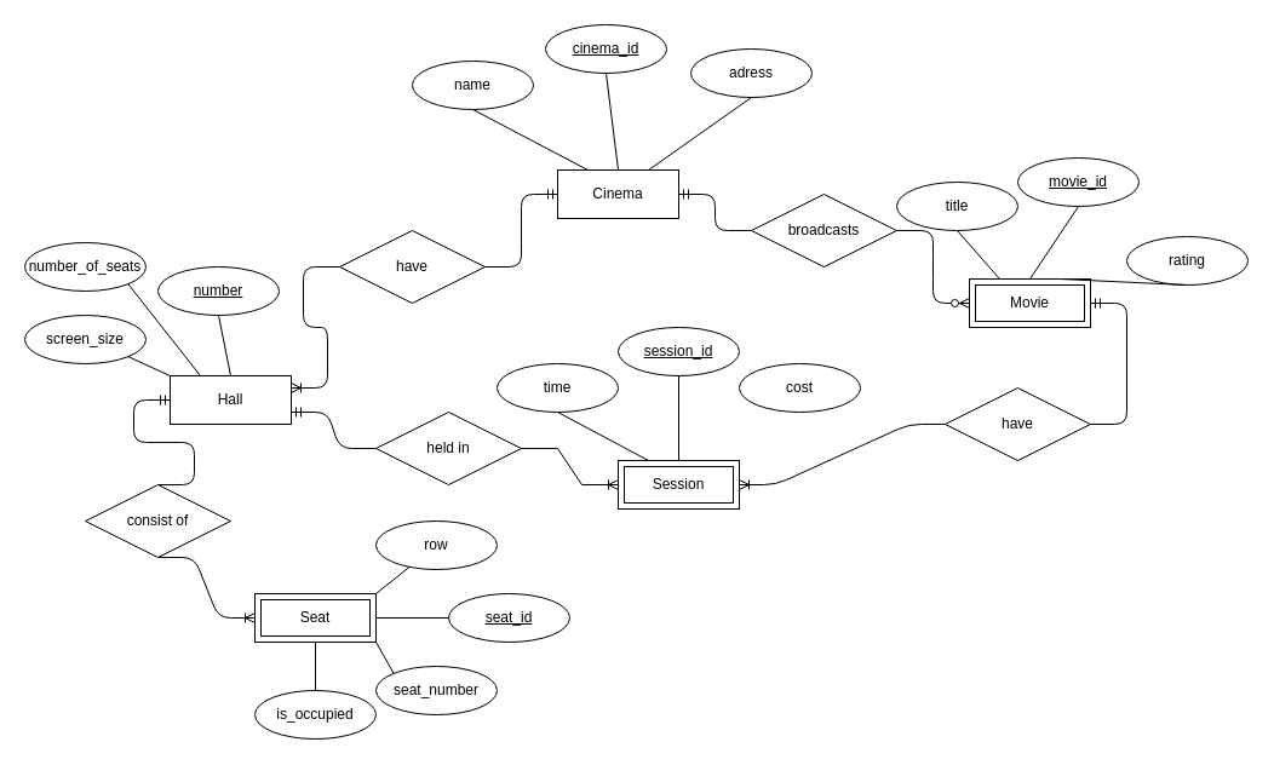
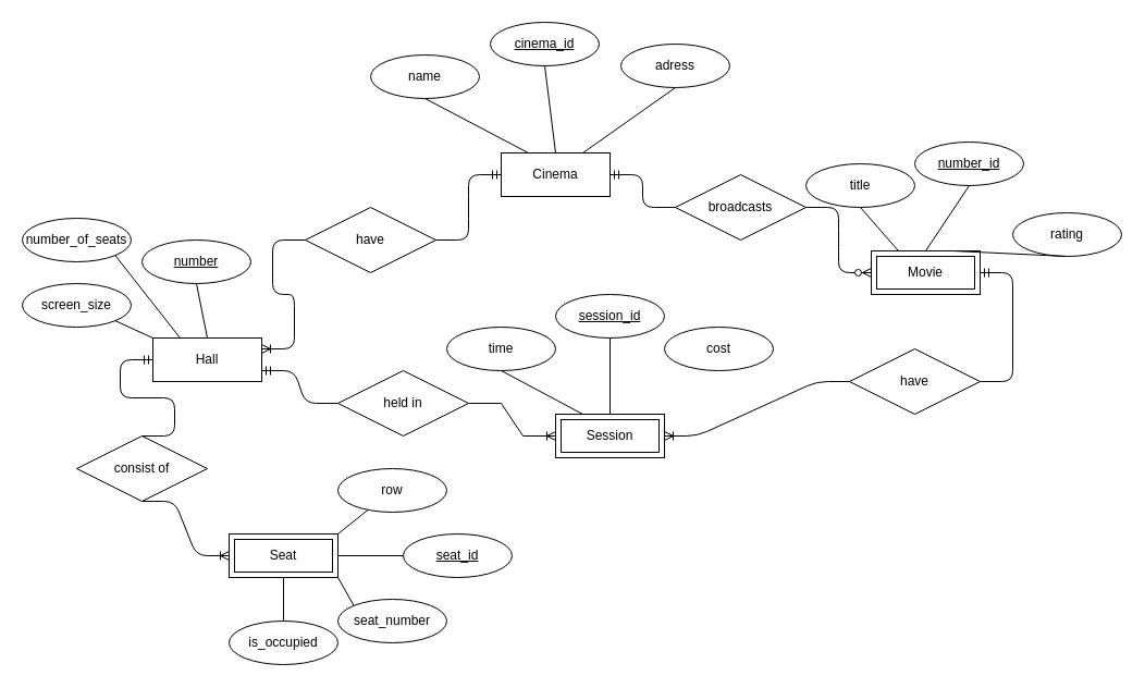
  <mxCell id="0" />
  <mxCell id="1" parent="0" />
  <mxCell id="2" value="Hall" style="whiteSpace=wrap;html=1;align=center;" parent="1" vertex="1"><mxGeometry x="140" y="310" width="100" height="40" as="geometry" /></mxCell>
  <mxCell id="3" value="Seat" style="shape=ext;margin=3;double=1;whiteSpace=wrap;html=1;align=center;" parent="1" vertex="1"><mxGeometry x="210" y="490" width="100" height="40" as="geometry" /></mxCell>
  <mxCell id="4" value="Session" style="shape=ext;margin=3;double=1;whiteSpace=wrap;html=1;align=center;" parent="1" vertex="1"><mxGeometry x="510" y="380" width="100" height="40" as="geometry" /></mxCell>
  <mxCell id="5" value="Cinema" style="whiteSpace=wrap;html=1;align=center;" parent="1" vertex="1"><mxGeometry x="460" y="140" width="100" height="40" as="geometry" /></mxCell>
  <mxCell id="6" value="Movie" style="shape=ext;margin=3;double=1;whiteSpace=wrap;html=1;align=center;" parent="1" vertex="1"><mxGeometry x="800" y="230" width="100" height="40" as="geometry" /></mxCell>
  <mxCell id="7" value="have" style="shape=rhombus;perimeter=rhombusPerimeter;whiteSpace=wrap;html=1;align=center;" parent="1" vertex="1"><mxGeometry x="280" y="190" width="120" height="60" as="geometry" /></mxCell>
  <mxCell id="8" value="" style="edgeStyle=entityRelationEdgeStyle;fontSize=12;html=1;endArrow=ERmandOne;entryX=0;entryY=0.5;entryDx=0;entryDy=0;exitX=1;exitY=0.5;exitDx=0;exitDy=0;" parent="1" source="7" target="5" edge="1"><mxGeometry width="100" height="100" relative="1" as="geometry"><mxPoint x="350" y="310" as="sourcePoint" /><mxPoint x="450" y="210" as="targetPoint" /></mxGeometry></mxCell>
  <mxCell id="9" value="" style="edgeStyle=entityRelationEdgeStyle;fontSize=12;html=1;endArrow=ERoneToMany;exitX=0;exitY=0.5;exitDx=0;exitDy=0;entryX=1;entryY=0.25;entryDx=0;entryDy=0;" parent="1" source="7" target="2" edge="1"><mxGeometry width="100" height="100" relative="1" as="geometry"><mxPoint x="530" y="440" as="sourcePoint" /><mxPoint x="630" y="340" as="targetPoint" /></mxGeometry></mxCell>
  <mxCell id="10" value="consist of" style="shape=rhombus;perimeter=rhombusPerimeter;whiteSpace=wrap;html=1;align=center;" parent="1" vertex="1"><mxGeometry x="70" y="400" width="120" height="60" as="geometry" /></mxCell>
  <mxCell id="11" value="" style="edgeStyle=entityRelationEdgeStyle;fontSize=12;html=1;endArrow=ERmandOne;exitX=0.5;exitY=0;exitDx=0;exitDy=0;entryX=0;entryY=0.5;entryDx=0;entryDy=0;" parent="1" source="10" target="2" edge="1"><mxGeometry width="100" height="100" relative="1" as="geometry"><mxPoint x="470" y="460" as="sourcePoint" /><mxPoint x="150" y="370" as="targetPoint" /></mxGeometry></mxCell>
  <mxCell id="12" value="" style="edgeStyle=entityRelationEdgeStyle;fontSize=12;html=1;endArrow=ERoneToMany;entryX=0;entryY=0.5;entryDx=0;entryDy=0;exitX=0.5;exitY=1;exitDx=0;exitDy=0;" parent="1" source="10" target="3" edge="1"><mxGeometry width="100" height="100" relative="1" as="geometry"><mxPoint x="320" y="430" as="sourcePoint" /><mxPoint x="210" y="360" as="targetPoint" /></mxGeometry></mxCell>
  <mxCell id="13" value="have" style="shape=rhombus;perimeter=rhombusPerimeter;whiteSpace=wrap;html=1;align=center;" parent="1" vertex="1"><mxGeometry x="780" y="320" width="120" height="60" as="geometry" /></mxCell>
  <mxCell id="14" value="broadcasts" style="shape=rhombus;perimeter=rhombusPerimeter;whiteSpace=wrap;html=1;align=center;" parent="1" vertex="1"><mxGeometry x="620" y="160" width="120" height="60" as="geometry" /></mxCell>
  <mxCell id="15" value="" style="edgeStyle=entityRelationEdgeStyle;fontSize=12;html=1;endArrow=ERmandOne;entryX=1;entryY=0.5;entryDx=0;entryDy=0;exitX=0;exitY=0.5;exitDx=0;exitDy=0;" parent="1" source="14" target="5" edge="1"><mxGeometry width="100" height="100" relative="1" as="geometry"><mxPoint x="530" y="440" as="sourcePoint" /><mxPoint x="570" y="190" as="targetPoint" /></mxGeometry></mxCell>
  <mxCell id="16" value="" style="edgeStyle=entityRelationEdgeStyle;fontSize=12;html=1;endArrow=ERzeroToMany;endFill=1;exitX=1;exitY=0.5;exitDx=0;exitDy=0;entryX=0;entryY=0.5;entryDx=0;entryDy=0;" parent="1" source="14" target="6" edge="1"><mxGeometry width="100" height="100" relative="1" as="geometry"><mxPoint x="530" y="440" as="sourcePoint" /><mxPoint x="630" y="340" as="targetPoint" /></mxGeometry></mxCell>
  <mxCell id="17" value="" style="edgeStyle=entityRelationEdgeStyle;fontSize=12;html=1;endArrow=ERmandOne;entryX=1;entryY=0.5;entryDx=0;entryDy=0;exitX=1;exitY=0.5;exitDx=0;exitDy=0;" parent="1" source="13" target="6" edge="1"><mxGeometry width="100" height="100" relative="1" as="geometry"><mxPoint x="530" y="430" as="sourcePoint" /><mxPoint x="630" y="330" as="targetPoint" /></mxGeometry></mxCell>
  <mxCell id="18" value="held in" style="shape=rhombus;perimeter=rhombusPerimeter;whiteSpace=wrap;html=1;align=center;" parent="1" vertex="1"><mxGeometry x="310" y="340" width="120" height="60" as="geometry" /></mxCell>
  <mxCell id="19" value="" style="edgeStyle=entityRelationEdgeStyle;fontSize=12;html=1;endArrow=ERoneToMany;entryX=1;entryY=0.5;entryDx=0;entryDy=0;exitX=0;exitY=0.5;exitDx=0;exitDy=0;" parent="1" source="13" target="4" edge="1"><mxGeometry width="100" height="100" relative="1" as="geometry"><mxPoint x="530" y="430" as="sourcePoint" /><mxPoint x="630" y="330" as="targetPoint" /></mxGeometry></mxCell>
  <mxCell id="20" value="" style="edgeStyle=entityRelationEdgeStyle;fontSize=12;html=1;endArrow=ERmandOne;entryX=1;entryY=0.75;entryDx=0;entryDy=0;exitX=0;exitY=0.5;exitDx=0;exitDy=0;" parent="1" source="18" target="2" edge="1"><mxGeometry width="100" height="100" relative="1" as="geometry"><mxPoint x="440" y="380" as="sourcePoint" /><mxPoint x="520" y="395" as="targetPoint" /></mxGeometry></mxCell>
  <mxCell id="21" value="session_id" style="ellipse;whiteSpace=wrap;html=1;align=center;fontStyle=4;" parent="1" vertex="1"><mxGeometry x="510" y="270" width="100" height="40" as="geometry" /></mxCell>
  <mxCell id="22" value="cinema_id" style="ellipse;whiteSpace=wrap;html=1;align=center;fontStyle=4;" parent="1" vertex="1"><mxGeometry x="450" y="20" width="100" height="40" as="geometry" /></mxCell>
- <mxCell id="23" value="movie_id" style="ellipse;whiteSpace=wrap;html=1;align=center;fontStyle=4;" parent="1" vertex="1"><mxGeometry x="840" y="130" width="100" height="40" as="geometry" /></mxCell>
+ <mxCell id="23" value="number_id" style="ellipse;whiteSpace=wrap;html=1;align=center;fontStyle=4;" parent="1" vertex="1"><mxGeometry x="840" y="130" width="100" height="40" as="geometry" /></mxCell>
  <mxCell id="24" value="number" style="ellipse;whiteSpace=wrap;html=1;align=center;fontStyle=4;" parent="1" vertex="1"><mxGeometry x="130" y="220" width="100" height="40" as="geometry" /></mxCell>
  <mxCell id="25" value="seat_id" style="ellipse;whiteSpace=wrap;html=1;align=center;fontStyle=4;" parent="1" vertex="1"><mxGeometry x="370" y="490" width="100" height="40" as="geometry" /></mxCell>
  <mxCell id="26" value="adress" style="ellipse;whiteSpace=wrap;html=1;align=center;" parent="1" vertex="1"><mxGeometry x="570" y="40" width="100" height="40" as="geometry" /></mxCell>
  <mxCell id="27" value="name" style="ellipse;whiteSpace=wrap;html=1;align=center;" parent="1" vertex="1"><mxGeometry x="340" y="50" width="100" height="40" as="geometry" /></mxCell>
  <mxCell id="28" value="title" style="ellipse;whiteSpace=wrap;html=1;align=center;" parent="1" vertex="1"><mxGeometry x="740" y="150" width="100" height="40" as="geometry" /></mxCell>
  <mxCell id="29" value="rating" style="ellipse;whiteSpace=wrap;html=1;align=center;" parent="1" vertex="1"><mxGeometry x="930" y="195" width="100" height="40" as="geometry" /></mxCell>
  <mxCell id="30" value="cost" style="ellipse;whiteSpace=wrap;html=1;align=center;" parent="1" vertex="1"><mxGeometry x="610" y="300" width="100" height="40" as="geometry" /></mxCell>
  <mxCell id="31" value="time" style="ellipse;whiteSpace=wrap;html=1;align=center;" parent="1" vertex="1"><mxGeometry x="410" y="300" width="100" height="40" as="geometry" /></mxCell>
  <mxCell id="32" value="row" style="ellipse;whiteSpace=wrap;html=1;align=center;" parent="1" vertex="1"><mxGeometry x="310" y="430" width="100" height="40" as="geometry" /></mxCell>
  <mxCell id="33" value="seat_number" style="ellipse;whiteSpace=wrap;html=1;align=center;" parent="1" vertex="1"><mxGeometry x="310" y="550" width="100" height="40" as="geometry" /></mxCell>
  <mxCell id="34" value="screen_size" style="ellipse;whiteSpace=wrap;html=1;align=center;" parent="1" vertex="1"><mxGeometry x="20" y="260" width="100" height="40" as="geometry" /></mxCell>
  <mxCell id="35" value="" style="endArrow=none;html=1;rounded=0;entryX=0.5;entryY=0;entryDx=0;entryDy=0;exitX=0.5;exitY=1;exitDx=0;exitDy=0;" parent="1" source="21" target="4" edge="1"><mxGeometry relative="1" as="geometry"><mxPoint x="480" y="280" as="sourcePoint" /><mxPoint x="640" y="280" as="targetPoint" /></mxGeometry></mxCell>
  <mxCell id="36" value="" style="endArrow=none;html=1;rounded=0;entryX=0.25;entryY=0;entryDx=0;entryDy=0;exitX=0.5;exitY=1;exitDx=0;exitDy=0;" parent="1" source="31" target="4" edge="1"><mxGeometry relative="1" as="geometry"><mxPoint x="490" y="290" as="sourcePoint" /><mxPoint x="650" y="290" as="targetPoint" /></mxGeometry></mxCell>
  <mxCell id="37" value="" style="endArrow=none;html=1;rounded=0;entryX=0.25;entryY=0;entryDx=0;entryDy=0;exitX=0.5;exitY=1;exitDx=0;exitDy=0;" parent="1" source="28" target="6" edge="1"><mxGeometry relative="1" as="geometry"><mxPoint x="500" y="300" as="sourcePoint" /><mxPoint x="660" y="300" as="targetPoint" /></mxGeometry></mxCell>
  <mxCell id="38" value="" style="endArrow=none;html=1;rounded=0;entryX=0.5;entryY=0;entryDx=0;entryDy=0;exitX=0.5;exitY=1;exitDx=0;exitDy=0;" parent="1" source="23" target="6" edge="1"><mxGeometry relative="1" as="geometry"><mxPoint x="510" y="310" as="sourcePoint" /><mxPoint x="670" y="310" as="targetPoint" /></mxGeometry></mxCell>
  <mxCell id="39" value="" style="endArrow=none;html=1;rounded=0;entryX=0.75;entryY=0;entryDx=0;entryDy=0;exitX=0.5;exitY=1;exitDx=0;exitDy=0;" parent="1" source="29" target="6" edge="1"><mxGeometry relative="1" as="geometry"><mxPoint x="520" y="320" as="sourcePoint" /><mxPoint x="680" y="320" as="targetPoint" /></mxGeometry></mxCell>
  <mxCell id="40" value="" style="endArrow=none;html=1;rounded=0;entryX=0.75;entryY=0;entryDx=0;entryDy=0;exitX=0.5;exitY=1;exitDx=0;exitDy=0;" parent="1" source="26" target="5" edge="1"><mxGeometry relative="1" as="geometry"><mxPoint x="530" y="330" as="sourcePoint" /><mxPoint x="690" y="330" as="targetPoint" /></mxGeometry></mxCell>
  <mxCell id="41" value="" style="endArrow=none;html=1;rounded=0;entryX=0.5;entryY=0;entryDx=0;entryDy=0;exitX=0.5;exitY=1;exitDx=0;exitDy=0;" parent="1" source="22" target="5" edge="1"><mxGeometry relative="1" as="geometry"><mxPoint x="540" y="340" as="sourcePoint" /><mxPoint x="700" y="340" as="targetPoint" /></mxGeometry></mxCell>
  <mxCell id="42" value="" style="endArrow=none;html=1;rounded=0;entryX=0.25;entryY=0;entryDx=0;entryDy=0;exitX=0.5;exitY=1;exitDx=0;exitDy=0;" parent="1" source="27" target="5" edge="1"><mxGeometry relative="1" as="geometry"><mxPoint x="550" y="350" as="sourcePoint" /><mxPoint x="710" y="350" as="targetPoint" /></mxGeometry></mxCell>
  <mxCell id="43" value="" style="endArrow=none;html=1;rounded=0;entryX=1;entryY=0;entryDx=0;entryDy=0;" parent="1" source="32" target="3" edge="1"><mxGeometry relative="1" as="geometry"><mxPoint x="560" y="360" as="sourcePoint" /><mxPoint x="720" y="360" as="targetPoint" /></mxGeometry></mxCell>
  <mxCell id="44" value="" style="endArrow=none;html=1;rounded=0;exitX=1;exitY=0.5;exitDx=0;exitDy=0;entryX=0;entryY=0.5;entryDx=0;entryDy=0;" parent="1" source="3" target="25" edge="1"><mxGeometry relative="1" as="geometry"><mxPoint x="570" y="370" as="sourcePoint" /><mxPoint x="730" y="370" as="targetPoint" /></mxGeometry></mxCell>
  <mxCell id="45" value="" style="endArrow=none;html=1;rounded=0;exitX=1;exitY=1;exitDx=0;exitDy=0;entryX=0;entryY=0;entryDx=0;entryDy=0;" parent="1" source="3" target="33" edge="1"><mxGeometry relative="1" as="geometry"><mxPoint x="580" y="380" as="sourcePoint" /><mxPoint x="740" y="380" as="targetPoint" /></mxGeometry></mxCell>
  <mxCell id="46" value="" style="endArrow=none;html=1;rounded=0;exitX=0.5;exitY=0;exitDx=0;exitDy=0;entryX=0.5;entryY=1;entryDx=0;entryDy=0;" parent="1" source="2" target="24" edge="1"><mxGeometry relative="1" as="geometry"><mxPoint x="590" y="390" as="sourcePoint" /><mxPoint x="750" y="390" as="targetPoint" /></mxGeometry></mxCell>
  <mxCell id="47" value="" style="endArrow=none;html=1;rounded=0;entryX=0;entryY=0;entryDx=0;entryDy=0;exitX=1;exitY=1;exitDx=0;exitDy=0;" parent="1" source="34" target="2" edge="1"><mxGeometry relative="1" as="geometry"><mxPoint x="600" y="400" as="sourcePoint" /><mxPoint x="760" y="400" as="targetPoint" /></mxGeometry></mxCell>
  <mxCell id="48" value="number_of_seats" style="ellipse;whiteSpace=wrap;html=1;align=center;" parent="1" vertex="1"><mxGeometry x="20" y="200" width="100" height="40" as="geometry" /></mxCell>
  <mxCell id="49" value="" style="endArrow=none;html=1;rounded=0;exitX=0.25;exitY=0;exitDx=0;exitDy=0;entryX=1;entryY=1;entryDx=0;entryDy=0;" parent="1" source="2" target="48" edge="1"><mxGeometry relative="1" as="geometry"><mxPoint x="200" y="320" as="sourcePoint" /><mxPoint x="190" y="270" as="targetPoint" /></mxGeometry></mxCell>
  <mxCell id="50" value="is_occupied" style="ellipse;whiteSpace=wrap;html=1;align=center;" parent="1" vertex="1"><mxGeometry x="210" y="570" width="100" height="40" as="geometry" /></mxCell>
  <mxCell id="51" value="" style="endArrow=none;html=1;rounded=0;exitX=0.5;exitY=1;exitDx=0;exitDy=0;" parent="1" source="3" target="50" edge="1"><mxGeometry relative="1" as="geometry"><mxPoint x="470" y="350" as="sourcePoint" /><mxPoint x="545" y="375" as="targetPoint" /></mxGeometry></mxCell>
  <mxCell id="52" value="" style="edgeStyle=entityRelationEdgeStyle;fontSize=12;html=1;endArrow=ERoneToMany;rounded=0;entryX=0;entryY=0.5;entryDx=0;entryDy=0;" edge="1" parent="1" source="18" target="4"><mxGeometry width="100" height="100" relative="1" as="geometry"><mxPoint x="450" y="430" as="sourcePoint" /><mxPoint x="550" y="330" as="targetPoint" /></mxGeometry></mxCell>
